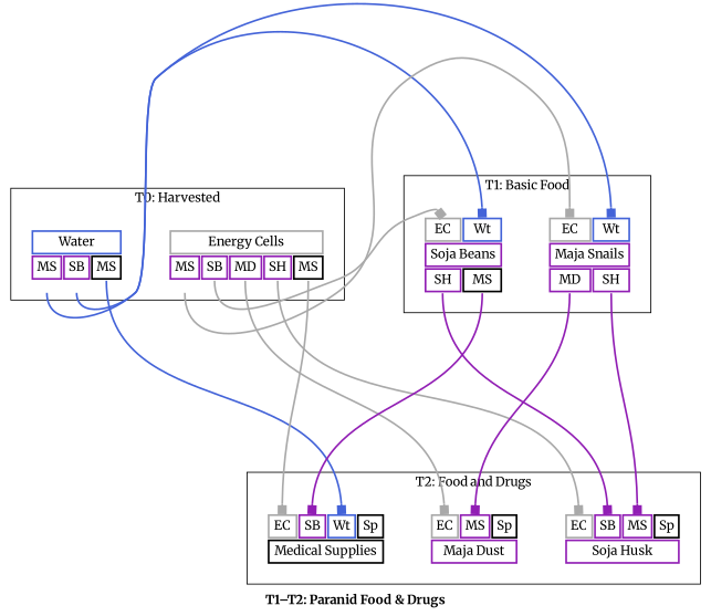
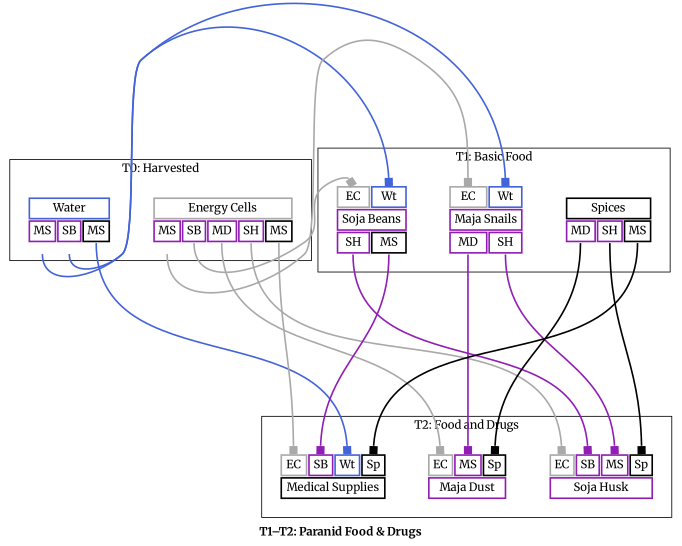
  digraph {
    compound=true
    fontname=Merriweather
    label=<<b>T1–T2: Paranid Food &amp; Drugs</b>>
    nodesep=0.3
    ranksep=3
    node [color=slategray1 fontname=Merriweather margin=0.2 penwidth=2.0 shape=plaintext]
    edge [arrowType=normal arrowhead=box arrowsize=1.0 color="#a9a9a9" fontname=Merriweather headport="energy_cells:n" penwidth=2.0 tailport="medical_supplies:s" weight=0.1]
    n1 [label=<<table border="0" cellborder="2" cellpadding="4" cellspacing="1" fixedsize="false" id="water" port="output">      <tr>     <td align="text" bgcolor="white" color="#4363d8" colspan="3">Water</td>   </tr>        <tr>                <td align="text" bgcolor="white" color="#911eb4" port="maja_snails">MS</td>                <td align="text" bgcolor="white" color="#911eb4" port="soja_beans">SB</td>                <td align="text" bgcolor="white" color="#000000" port="medical_supplies">MS</td>            </tr>    </table>>]
    n2 [label=<<table border="0" cellborder="2" cellpadding="4" cellspacing="1" fixedsize="false" id="energy_cells" port="output">      <tr>     <td align="text" bgcolor="white" color="#a9a9a9" colspan="5">Energy Cells</td>   </tr>        <tr>                <td align="text" bgcolor="white" color="#911eb4" port="maja_snails">MS</td>                <td align="text" bgcolor="white" color="#911eb4" port="soja_beans">SB</td>                <td align="text" bgcolor="white" color="#911eb4" port="maja_dust">MD</td>                <td align="text" bgcolor="white" color="#911eb4" port="soja_husk">SH</td>                <td align="text" bgcolor="white" color="#000000" port="medical_supplies">MS</td>            </tr>    </table>>]
    n3 [label=<<table border="0" cellborder="2" cellpadding="4" cellspacing="1" fixedsize="false" id="maja_snails" port="output">        <tr>                <td align="text" bgcolor="white" color="#a9a9a9" port="energy_cells">EC</td>                <td align="text" bgcolor="white" color="#4363d8" port="water">Wt</td>            </tr>      <tr>     <td align="text" bgcolor="white" color="#911eb4" colspan="2">Maja Snails</td>   </tr>        <tr>                <td align="text" bgcolor="white" color="#911eb4" port="maja_dust">MD</td>                <td align="text" bgcolor="white" color="#911eb4" port="soja_husk">SH</td>            </tr>    </table>>]
    n4 [label=<<table border="0" cellborder="2" cellpadding="4" cellspacing="1" fixedsize="false" id="soja_beans" port="output">        <tr>                <td align="text" bgcolor="white" color="#a9a9a9" port="energy_cells">EC</td>                <td align="text" bgcolor="white" color="#4363d8" port="water">Wt</td>            </tr>      <tr>     <td align="text" bgcolor="white" color="#911eb4" colspan="2">Soja Beans</td>   </tr>        <tr>                <td align="text" bgcolor="white" color="#911eb4" port="soja_husk">SH</td>                <td align="text" bgcolor="white" color="#000000" port="medical_supplies">MS</td>            </tr>    </table>>]
+   n5 [label=<<table border="0" cellborder="2" cellpadding="4" cellspacing="1" fixedsize="false" id="spices" port="output">      <tr>     <td align="text" bgcolor="white" color="#000000" colspan="3">Spices</td>   </tr>        <tr>                <td align="text" bgcolor="white" color="#911eb4" port="maja_dust">MD</td>                <td align="text" bgcolor="white" color="#911eb4" port="soja_husk">SH</td>                <td align="text" bgcolor="white" color="#000000" port="medical_supplies">MS</td>            </tr>    </table>>]
    n6 [label=<<table border="0" cellborder="2" cellpadding="4" cellspacing="1" fixedsize="false" id="maja_dust" port="output">        <tr>                <td align="text" bgcolor="white" color="#a9a9a9" port="energy_cells">EC</td>                <td align="text" bgcolor="white" color="#911eb4" port="maja_snails">MS</td>                <td align="text" bgcolor="white" color="#000000" port="spices">Sp</td>            </tr>      <tr>     <td align="text" bgcolor="white" color="#911eb4" colspan="3">Maja Dust</td>   </tr>    </table>>]
    n7 [label=<<table border="0" cellborder="2" cellpadding="4" cellspacing="1" fixedsize="false" id="soja_husk" port="output">        <tr>                <td align="text" bgcolor="white" color="#a9a9a9" port="energy_cells">EC</td>                <td align="text" bgcolor="white" color="#911eb4" port="soja_beans">SB</td>                <td align="text" bgcolor="white" color="#911eb4" port="maja_snails">MS</td>                <td align="text" bgcolor="white" color="#000000" port="spices">Sp</td>            </tr>      <tr>     <td align="text" bgcolor="white" color="#911eb4" colspan="4">Soja Husk</td>   </tr>    </table>>]
    n8 [label=<<table border="0" cellborder="2" cellpadding="4" cellspacing="1" fixedsize="false" id="medical_supplies" port="output">        <tr>                <td align="text" bgcolor="white" color="#a9a9a9" port="energy_cells">EC</td>                <td align="text" bgcolor="white" color="#911eb4" port="soja_beans">SB</td>                <td align="text" bgcolor="white" color="#4363d8" port="water">Wt</td>                <td align="text" bgcolor="white" color="#000000" port="spices">Sp</td>            </tr>      <tr>     <td align="text" bgcolor="white" color="#000000" colspan="4">Medical Supplies</td>   </tr>    </table>>]
    subgraph sub_1 {
      cluster=true
      label="T1: Basic Food"
      n3
      n4
+     n5
    }
    subgraph sub_2 {
      cluster=true
      label="T0: Harvested"
      n1
      n2
    }
    subgraph sub_3 {
      cluster=true
      label="T2: Food and Drugs"
      n6
      n7
      n8
    }
    n1 -> n3 [color="#4363d8" headport="water:n" tailport="maja_snails:s"]
    n1 -> n4 [color="#4363d8" headport="water:n" tailport="soja_beans:s"]
    n1 -> n8 [color="#4363d8" headport="water:n"]
    n2 -> n3 [tailport="maja_snails:s"]
    n2 -> n4 [tailport="soja_beans:s"]
    n2 -> n6 [tailport="maja_dust:s"]
    n2 -> n7 [tailport="soja_husk:s"]
    n2 -> n8
    n3 -> n6 [color="#911eb4" headport="maja_snails:n" tailport="maja_dust:s" weight=1.0]
    n3 -> n7 [color="#911eb4" headport="maja_snails:n" tailport="soja_husk:s" weight=1.0]
    n4 -> n7 [color="#911eb4" headport="soja_beans:n" tailport="soja_husk:s" weight=1.0]
    n4 -> n8 [color="#911eb4" headport="soja_beans:n" weight=1.0]
+   n5 -> n6 [color="#000000" headport="spices:n" tailport="maja_dust:s" weight=1.0]
+   n5 -> n7 [color="#000000" headport="spices:n" tailport="soja_husk:s" weight=1.0]
+   n5 -> n8 [color="#000000" headport="spices:n" weight=1.0]
  }
